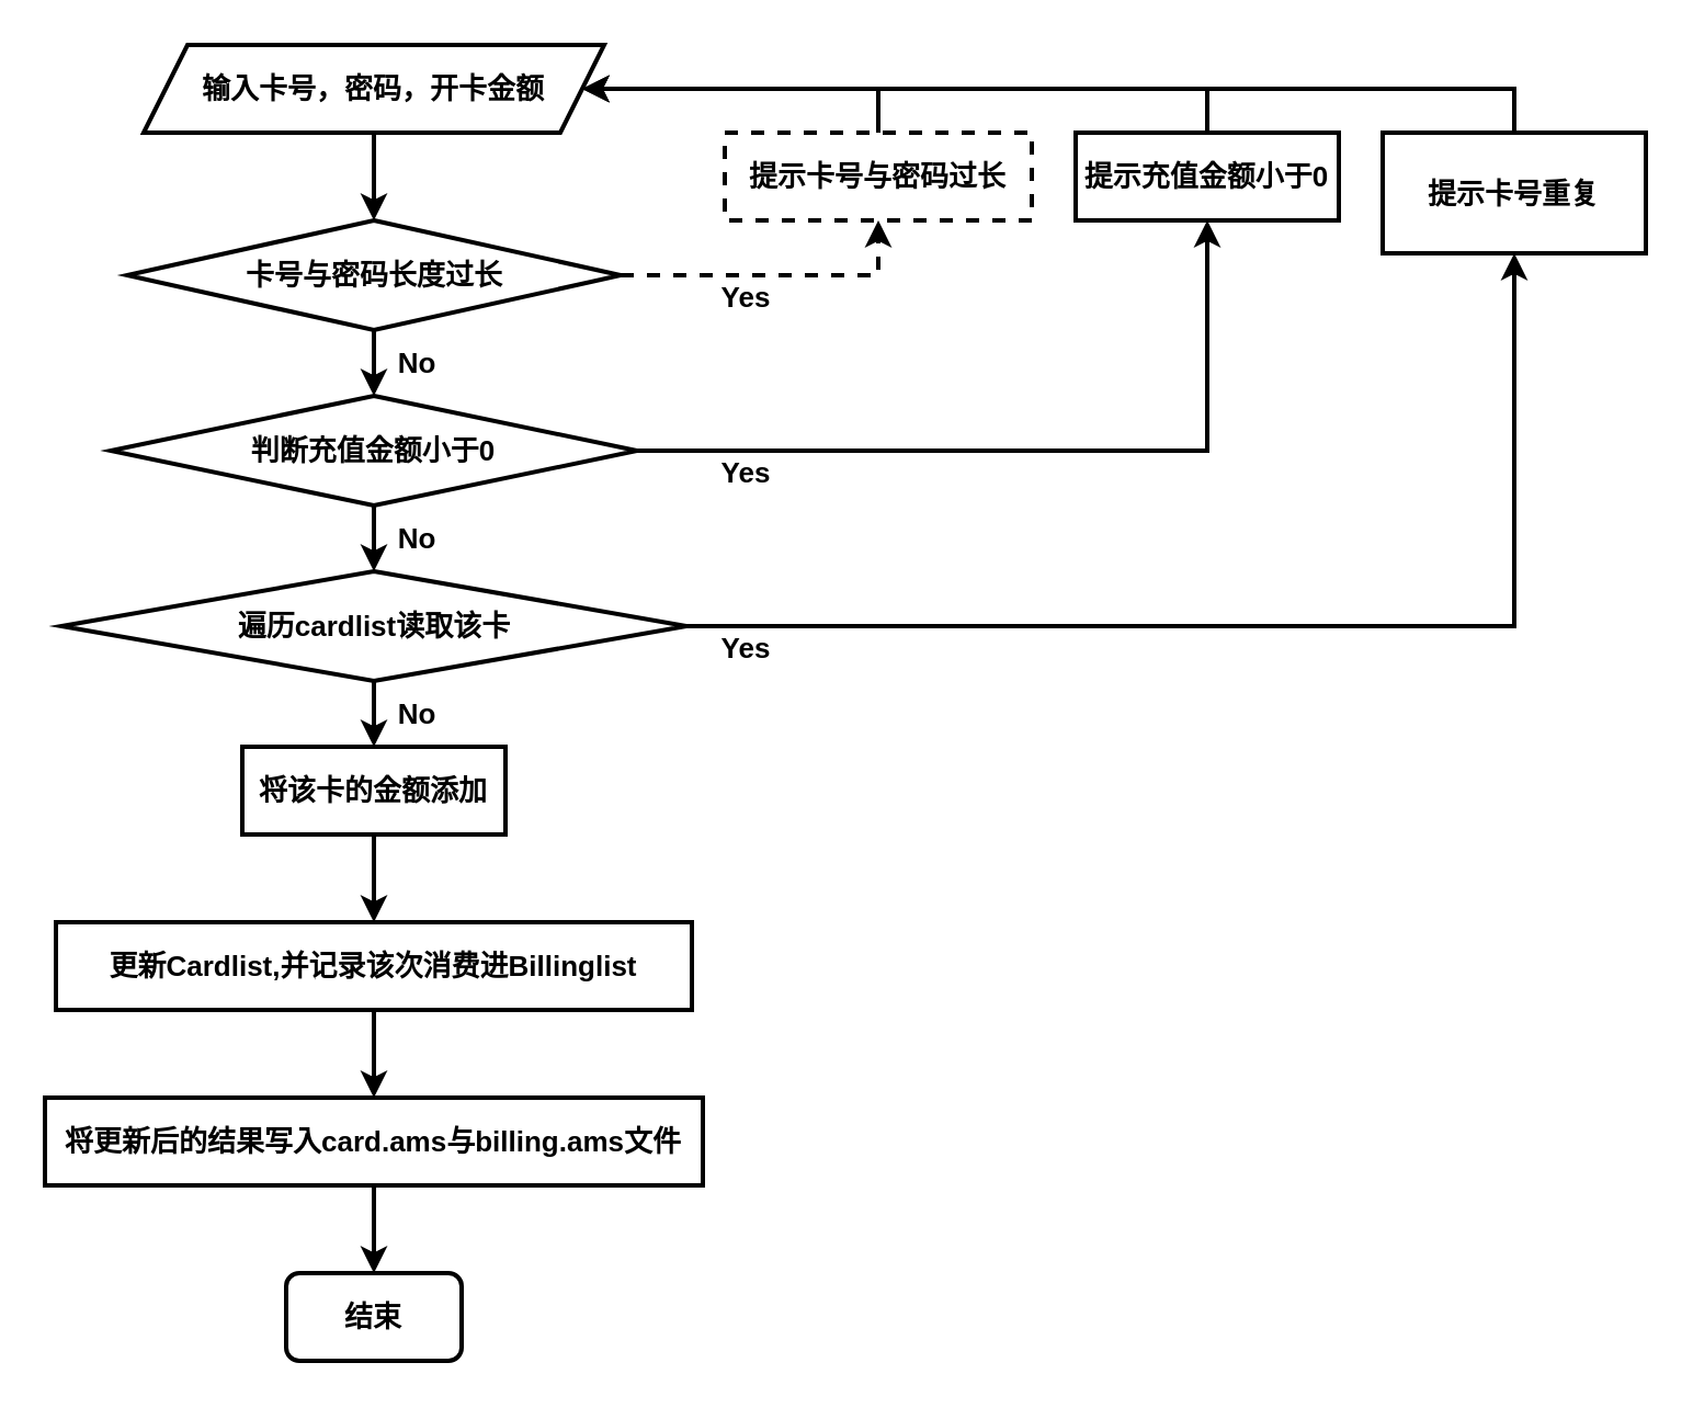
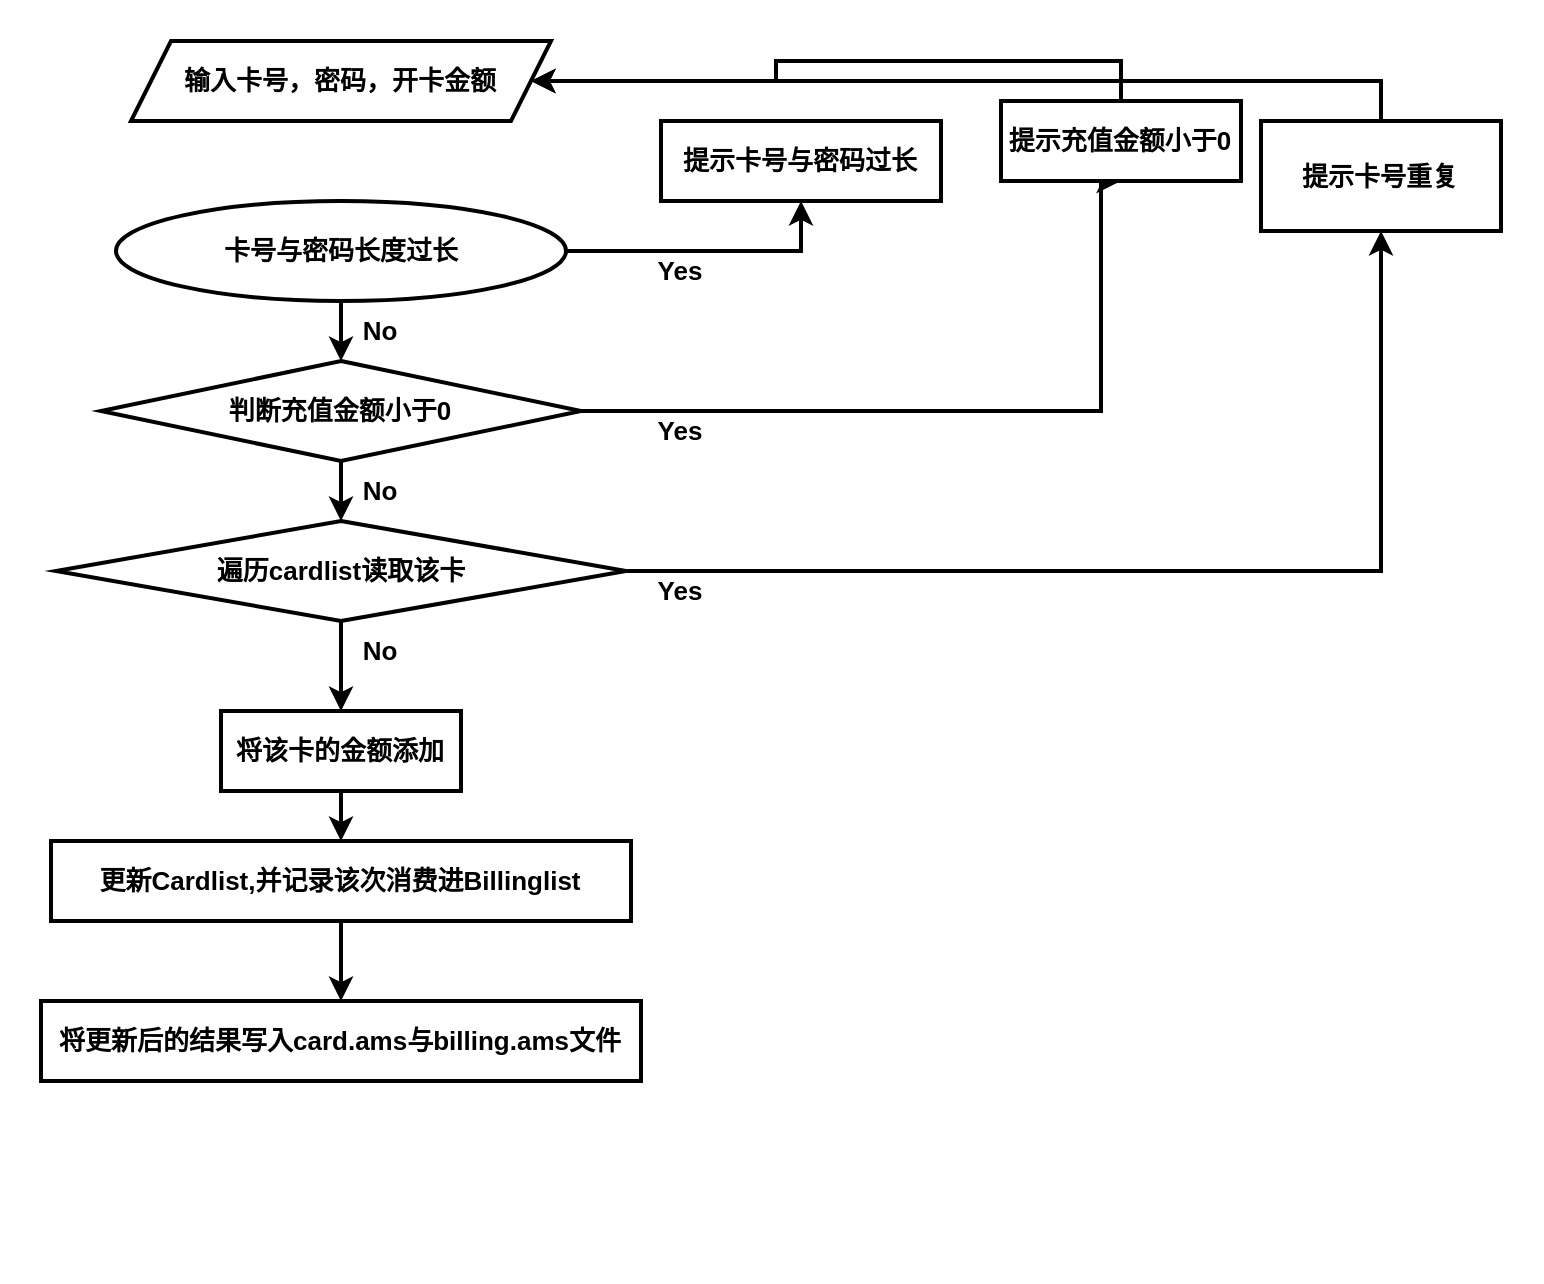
  <mxCell id="0" />
  <mxCell id="1" parent="0" />
- <mxCell id="2" style="edgeStyle=orthogonalEdgeStyle;rounded=0;orthogonalLoop=1;jettySize=auto;html=1;exitX=0.5;exitY=1;exitDx=0;exitDy=0;entryX=0.5;entryY=0;entryDx=0;entryDy=0;strokeWidth=2;fontSize=13;" parent="1" source="3" target="6" edge="1"><mxGeometry relative="1" as="geometry" /></mxCell>
  <mxCell id="3" value="&lt;b&gt;输入卡号，密码，开卡金额&lt;/b&gt;" style="shape=parallelogram;perimeter=parallelogramPerimeter;whiteSpace=wrap;html=1;fixedSize=1;strokeWidth=2;fontSize=13;" parent="1" vertex="1"><mxGeometry x="65" y="20" width="210" height="40" as="geometry" /></mxCell>
- <mxCell id="4" style="edgeStyle=orthogonalEdgeStyle;rounded=0;orthogonalLoop=1;jettySize=auto;html=1;exitX=1;exitY=0.5;exitDx=0;exitDy=0;strokeWidth=2;fontSize=13;entryX=0.5;entryY=1;entryDx=0;entryDy=0;dashed=1;" parent="1" source="6" target="8" edge="1"><mxGeometry relative="1" as="geometry"><mxPoint x="400" y="125" as="targetPoint" /></mxGeometry></mxCell>
+ <mxCell id="4" style="edgeStyle=orthogonalEdgeStyle;rounded=0;orthogonalLoop=1;jettySize=auto;html=1;exitX=1;exitY=0.5;exitDx=0;exitDy=0;strokeWidth=2;fontSize=13;entryX=0.5;entryY=1;entryDx=0;entryDy=0;" parent="1" source="6" target="8" edge="1"><mxGeometry relative="1" as="geometry"><mxPoint x="400" y="125" as="targetPoint" /></mxGeometry></mxCell>
  <mxCell id="5" style="edgeStyle=orthogonalEdgeStyle;rounded=0;orthogonalLoop=1;jettySize=auto;html=1;exitX=0.5;exitY=1;exitDx=0;exitDy=0;strokeWidth=2;fontSize=13;" parent="1" source="6" target="12" edge="1"><mxGeometry relative="1" as="geometry" /></mxCell>
- <mxCell id="6" value="&lt;b&gt;卡号与密码长度过长&lt;/b&gt;" style="rhombus;whiteSpace=wrap;html=1;strokeWidth=2;fontSize=13;" parent="1" vertex="1"><mxGeometry x="57.5" y="100" width="225" height="50" as="geometry" /></mxCell>
- <mxCell id="7" style="edgeStyle=orthogonalEdgeStyle;rounded=0;orthogonalLoop=1;jettySize=auto;html=1;exitX=0.5;exitY=0;exitDx=0;exitDy=0;entryX=1;entryY=0.5;entryDx=0;entryDy=0;strokeWidth=2;fontSize=13;" parent="1" source="8" target="3" edge="1"><mxGeometry relative="1" as="geometry" /></mxCell>
- <mxCell id="8" value="&lt;b&gt;提示卡号与密码过长&lt;/b&gt;" style="rounded=0;whiteSpace=wrap;html=1;strokeWidth=2;fontSize=13;dashed=1;" parent="1" vertex="1"><mxGeometry x="330" y="60" width="140" height="40" as="geometry" /></mxCell>
+ <mxCell id="6" value="&lt;b&gt;卡号与密码长度过长&lt;/b&gt;" style="ellipse;whiteSpace=wrap;html=1;strokeWidth=2;fontSize=13;" parent="1" vertex="1"><mxGeometry x="57.5" y="100" width="225" height="50" as="geometry" /></mxCell>
+ <mxCell id="8" value="&lt;b&gt;提示卡号与密码过长&lt;/b&gt;" style="rounded=0;whiteSpace=wrap;html=1;strokeWidth=2;fontSize=13;" parent="1" vertex="1"><mxGeometry x="330" y="60" width="140" height="40" as="geometry" /></mxCell>
  <mxCell id="9" value="&lt;b&gt;Yes&lt;/b&gt;" style="text;html=1;strokeColor=none;fillColor=none;align=center;verticalAlign=middle;whiteSpace=wrap;rounded=0;fontSize=13;" parent="1" vertex="1"><mxGeometry x="310" y="120" width="60" height="30" as="geometry" /></mxCell>
  <mxCell id="10" style="edgeStyle=orthogonalEdgeStyle;rounded=0;orthogonalLoop=1;jettySize=auto;html=1;exitX=1;exitY=0.5;exitDx=0;exitDy=0;strokeWidth=2;fontSize=13;entryX=0.5;entryY=1;entryDx=0;entryDy=0;" parent="1" source="12" target="14" edge="1"><mxGeometry relative="1" as="geometry"><mxPoint x="580" y="120" as="targetPoint" /><Array as="points"><mxPoint x="550" y="205" /></Array></mxGeometry></mxCell>
  <mxCell id="11" style="edgeStyle=orthogonalEdgeStyle;rounded=0;orthogonalLoop=1;jettySize=auto;html=1;exitX=0.5;exitY=1;exitDx=0;exitDy=0;strokeWidth=2;fontSize=13;" parent="1" source="12" target="18" edge="1"><mxGeometry relative="1" as="geometry" /></mxCell>
  <mxCell id="12" value="&lt;b&gt;判断充值金额小于0&lt;/b&gt;" style="rhombus;whiteSpace=wrap;html=1;strokeWidth=2;fontSize=13;" parent="1" vertex="1"><mxGeometry x="50" y="180" width="240" height="50" as="geometry" /></mxCell>
  <mxCell id="13" style="edgeStyle=orthogonalEdgeStyle;rounded=0;orthogonalLoop=1;jettySize=auto;html=1;exitX=0.5;exitY=0;exitDx=0;exitDy=0;entryX=1;entryY=0.5;entryDx=0;entryDy=0;strokeWidth=2;fontSize=13;" parent="1" source="14" target="3" edge="1"><mxGeometry relative="1" as="geometry" /></mxCell>
- <mxCell id="14" value="&lt;b&gt;提示充值金额小于0&lt;/b&gt;" style="rounded=0;whiteSpace=wrap;html=1;strokeWidth=2;fontSize=13;" parent="1" vertex="1"><mxGeometry x="490" y="60" width="120" height="40" as="geometry" /></mxCell>
+ <mxCell id="14" value="&lt;b&gt;提示充值金额小于0&lt;/b&gt;" style="rounded=0;whiteSpace=wrap;html=1;strokeWidth=2;fontSize=13;" parent="1" vertex="1"><mxGeometry x="500" y="50" width="120" height="40" as="geometry" /></mxCell>
  <mxCell id="15" value="&lt;b&gt;Yes&lt;/b&gt;" style="text;html=1;strokeColor=none;fillColor=none;align=center;verticalAlign=middle;whiteSpace=wrap;rounded=0;fontSize=13;" parent="1" vertex="1"><mxGeometry x="310" y="200" width="60" height="30" as="geometry" /></mxCell>
  <mxCell id="16" style="edgeStyle=orthogonalEdgeStyle;rounded=0;orthogonalLoop=1;jettySize=auto;html=1;exitX=1;exitY=0.5;exitDx=0;exitDy=0;entryX=0.5;entryY=1;entryDx=0;entryDy=0;strokeWidth=2;fontSize=13;" parent="1" source="18" target="20" edge="1"><mxGeometry relative="1" as="geometry" /></mxCell>
  <mxCell id="17" style="edgeStyle=orthogonalEdgeStyle;rounded=0;orthogonalLoop=1;jettySize=auto;html=1;exitX=0.5;exitY=1;exitDx=0;exitDy=0;entryX=0.5;entryY=0;entryDx=0;entryDy=0;strokeWidth=2;fontSize=13;" parent="1" source="18" target="25" edge="1"><mxGeometry relative="1" as="geometry" /></mxCell>
  <mxCell id="18" value="&lt;b&gt;遍历cardlist读取该卡&lt;/b&gt;" style="rhombus;whiteSpace=wrap;html=1;strokeWidth=2;fontSize=13;" parent="1" vertex="1"><mxGeometry x="27.5" y="260" width="285" height="50" as="geometry" /></mxCell>
  <mxCell id="19" style="edgeStyle=orthogonalEdgeStyle;rounded=0;orthogonalLoop=1;jettySize=auto;html=1;exitX=0.5;exitY=0;exitDx=0;exitDy=0;strokeWidth=2;fontSize=13;" parent="1" source="20" target="3" edge="1"><mxGeometry relative="1" as="geometry" /></mxCell>
  <mxCell id="20" value="&lt;b&gt;提示卡号重复&lt;/b&gt;" style="rounded=0;whiteSpace=wrap;html=1;strokeWidth=2;fontSize=13;" parent="1" vertex="1"><mxGeometry x="630" y="60" width="120" height="55" as="geometry" /></mxCell>
  <mxCell id="21" value="&lt;b&gt;Yes&lt;/b&gt;" style="text;html=1;strokeColor=none;fillColor=none;align=center;verticalAlign=middle;whiteSpace=wrap;rounded=0;fontSize=13;" parent="1" vertex="1"><mxGeometry x="310" y="280" width="60" height="30" as="geometry" /></mxCell>
  <mxCell id="22" value="&lt;b&gt;No&lt;/b&gt;" style="text;html=1;strokeColor=none;fillColor=none;align=center;verticalAlign=middle;whiteSpace=wrap;rounded=0;fontSize=13;" parent="1" vertex="1"><mxGeometry x="160" y="150" width="60" height="30" as="geometry" /></mxCell>
  <mxCell id="23" value="&lt;b&gt;No&lt;/b&gt;" style="text;html=1;strokeColor=none;fillColor=none;align=center;verticalAlign=middle;whiteSpace=wrap;rounded=0;fontSize=13;" parent="1" vertex="1"><mxGeometry x="160" y="230" width="60" height="30" as="geometry" /></mxCell>
  <mxCell id="24" style="edgeStyle=orthogonalEdgeStyle;rounded=0;orthogonalLoop=1;jettySize=auto;html=1;exitX=0.5;exitY=1;exitDx=0;exitDy=0;strokeWidth=2;fontSize=13;" parent="1" source="25" target="27" edge="1"><mxGeometry relative="1" as="geometry" /></mxCell>
- <mxCell id="25" value="&lt;b&gt;将该卡的金额添加&lt;/b&gt;" style="rounded=0;whiteSpace=wrap;html=1;strokeWidth=2;fontSize=13;" parent="1" vertex="1"><mxGeometry x="110" y="340" width="120" height="40" as="geometry" /></mxCell>
+ <mxCell id="25" value="&lt;b&gt;将该卡的金额添加&lt;/b&gt;" style="rounded=0;whiteSpace=wrap;html=1;strokeWidth=2;fontSize=13;" parent="1" vertex="1"><mxGeometry x="110" y="355" width="120" height="40" as="geometry" /></mxCell>
  <mxCell id="26" style="edgeStyle=orthogonalEdgeStyle;rounded=0;orthogonalLoop=1;jettySize=auto;html=1;exitX=0.5;exitY=1;exitDx=0;exitDy=0;entryX=0.5;entryY=0;entryDx=0;entryDy=0;strokeWidth=2;fontSize=13;" edge="1" parent="1" source="27" target="31"><mxGeometry relative="1" as="geometry" /></mxCell>
  <mxCell id="27" value="&lt;b&gt;更新Cardlist,并记录该次消费进Billinglist&lt;/b&gt;" style="rounded=0;whiteSpace=wrap;html=1;strokeWidth=2;fontSize=13;" parent="1" vertex="1"><mxGeometry x="25" y="420" width="290" height="40" as="geometry" /></mxCell>
  <mxCell id="28" value="&lt;b&gt;No&lt;/b&gt;" style="text;html=1;strokeColor=none;fillColor=none;align=center;verticalAlign=middle;whiteSpace=wrap;rounded=0;fontSize=13;" parent="1" vertex="1"><mxGeometry x="160" y="310" width="60" height="30" as="geometry" /></mxCell>
- <mxCell id="29" value="&lt;b&gt;结束&lt;/b&gt;" style="rounded=1;whiteSpace=wrap;html=1;strokeWidth=2;fontSize=13;" parent="1" vertex="1"><mxGeometry x="130" y="580" width="80" height="40" as="geometry" /></mxCell>
- <mxCell id="30" style="edgeStyle=orthogonalEdgeStyle;rounded=0;orthogonalLoop=1;jettySize=auto;html=1;exitX=0.5;exitY=1;exitDx=0;exitDy=0;entryX=0.5;entryY=0;entryDx=0;entryDy=0;strokeWidth=2;fontSize=13;" edge="1" parent="1" source="31" target="29"><mxGeometry relative="1" as="geometry" /></mxCell>
  <mxCell id="31" value="&lt;b&gt;&lt;font style=&quot;font-size: 13px;&quot;&gt;将更新后的结果写入card.ams与billing.ams文件&lt;/font&gt;&lt;/b&gt;" style="rounded=0;whiteSpace=wrap;html=1;strokeWidth=2;" vertex="1" parent="1"><mxGeometry x="20" y="500" width="300" height="40" as="geometry" /></mxCell>
